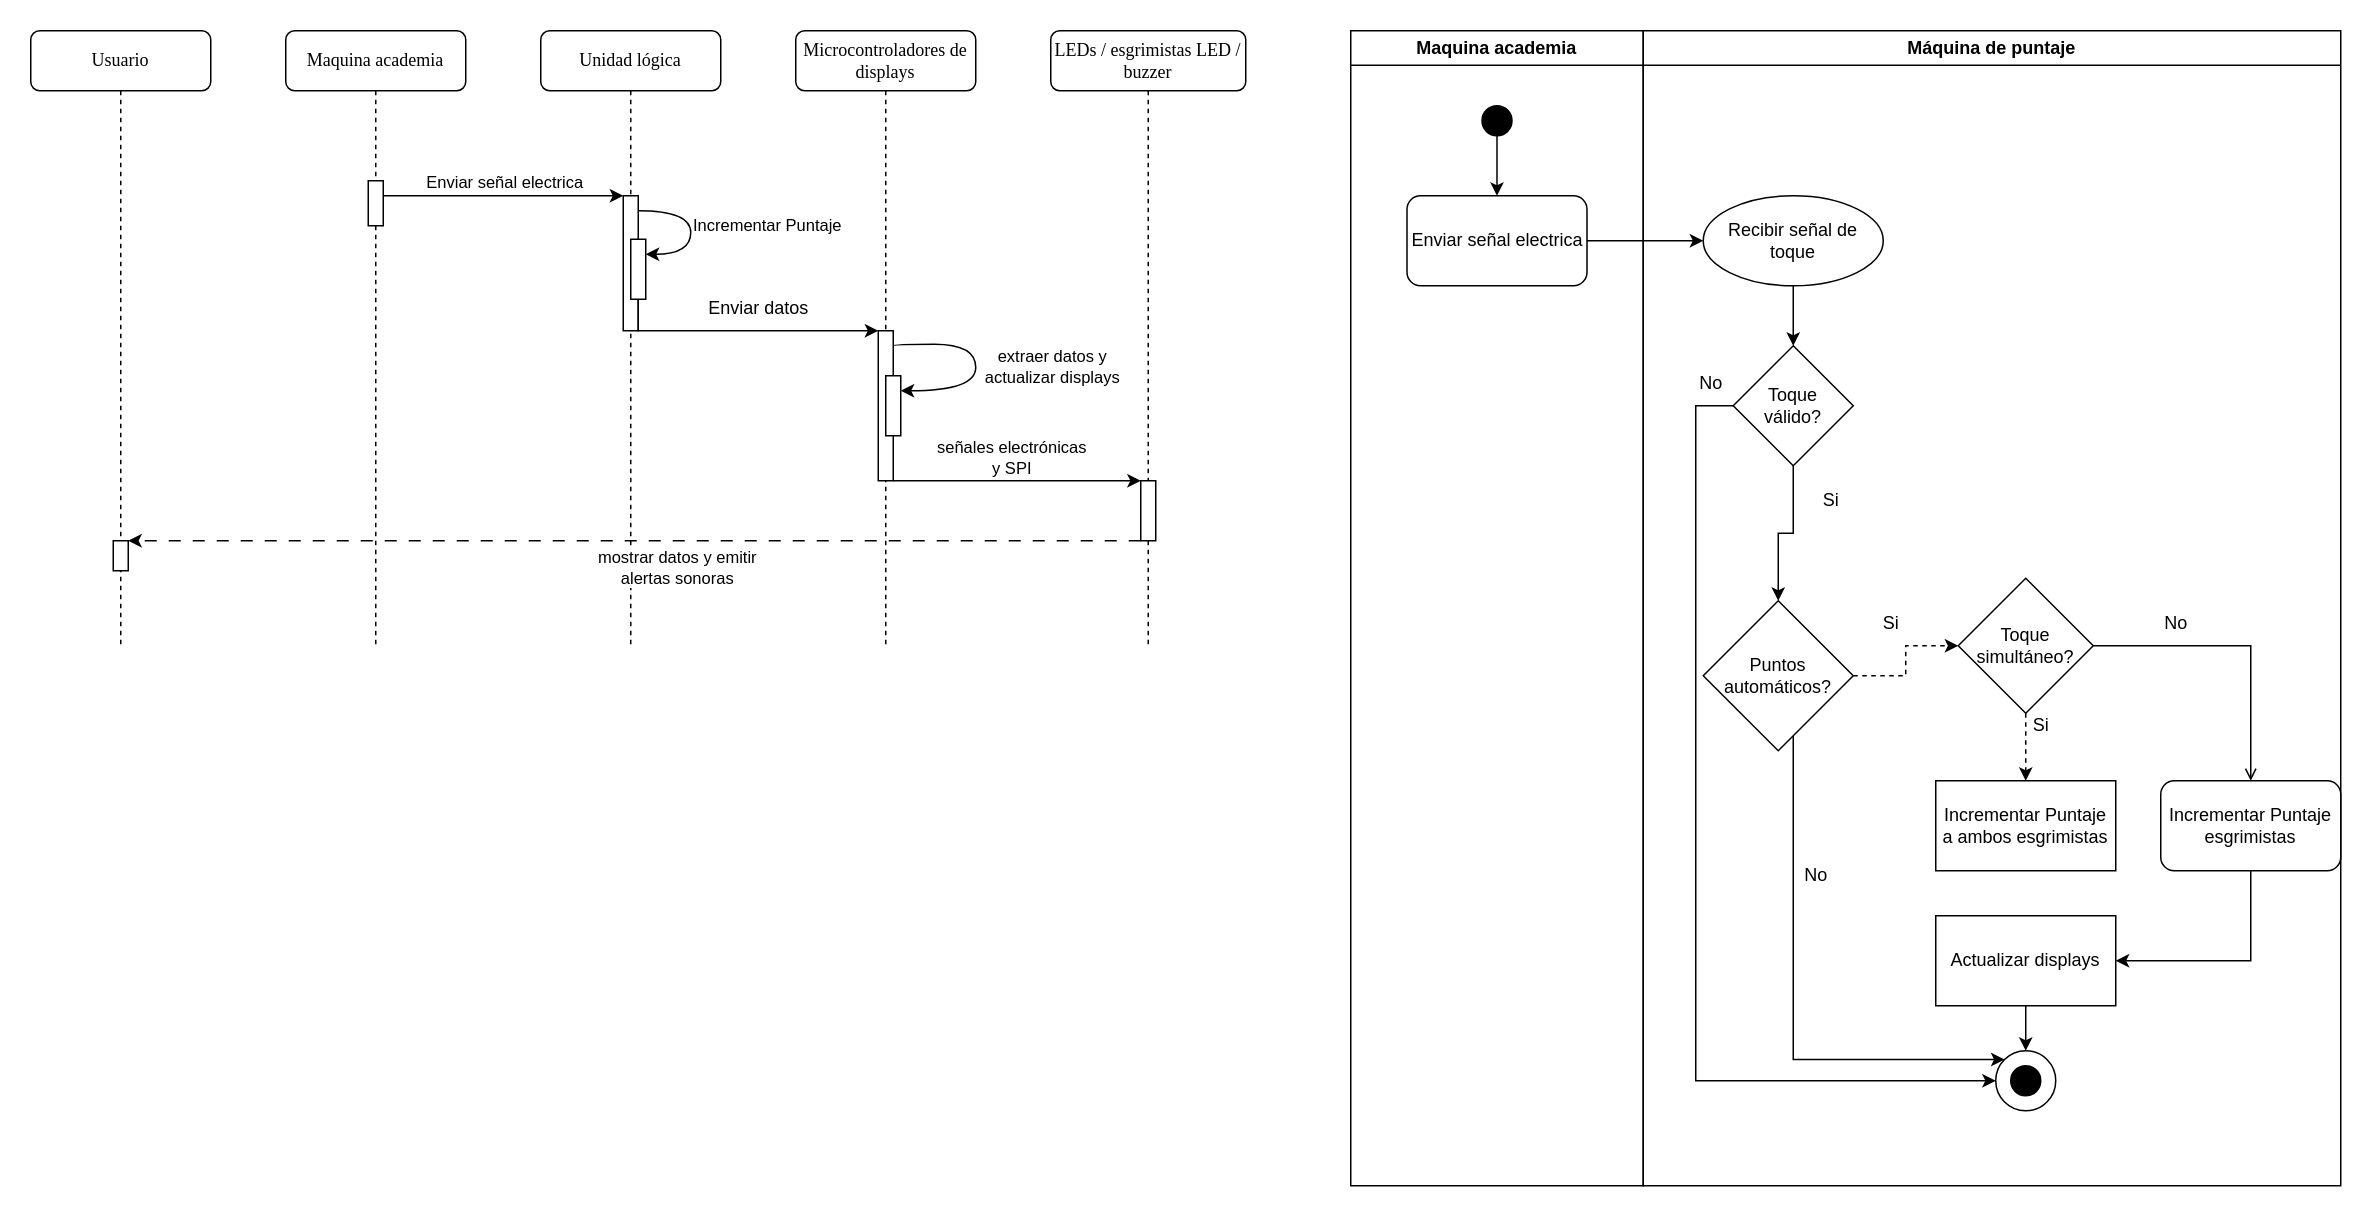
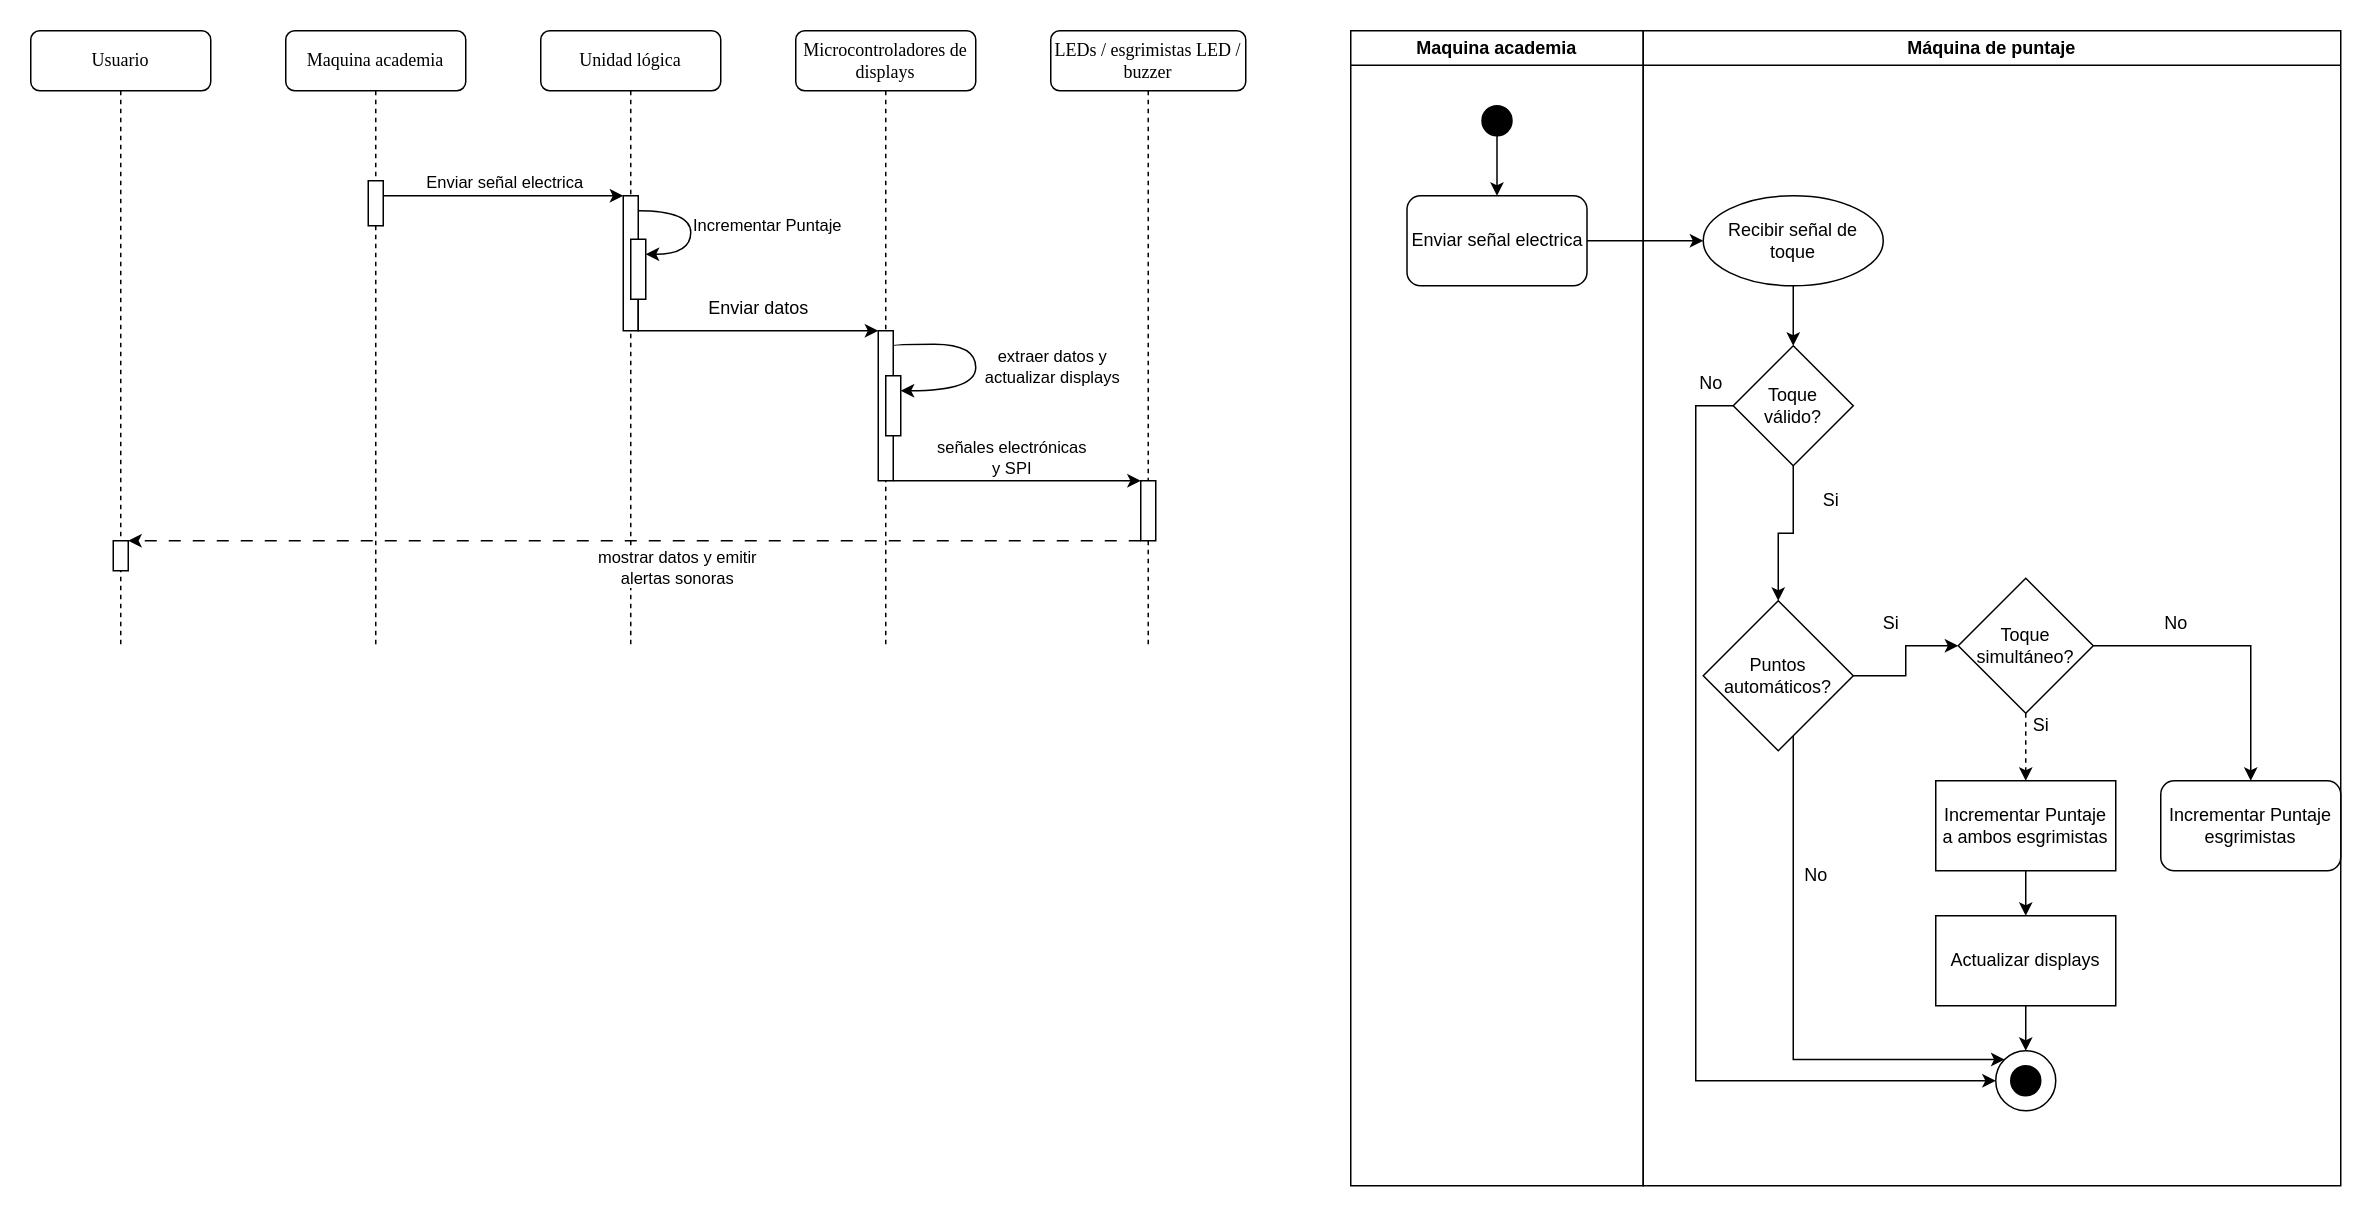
  <mxCell id="0" />
  <mxCell id="1" parent="0" />
  <mxCell id="2" value="Maquina academia" style="swimlane;whiteSpace=wrap;html=1;startSize=23;" parent="1" vertex="1"><mxGeometry x="900" y="20" width="195" height="770" as="geometry" /></mxCell>
  <mxCell id="3" value="" style="edgeStyle=orthogonalEdgeStyle;rounded=0;orthogonalLoop=1;jettySize=auto;html=1;" parent="2" source="4" target="5" edge="1"><mxGeometry relative="1" as="geometry" /></mxCell>
  <mxCell id="4" value="" style="ellipse;whiteSpace=wrap;html=1;aspect=fixed;fillColor=#000000;" parent="2" vertex="1"><mxGeometry x="87.5" y="50" width="20" height="20" as="geometry" /></mxCell>
  <mxCell id="5" value="Enviar señal electrica" style="rounded=1;whiteSpace=wrap;html=1;" parent="2" vertex="1"><mxGeometry x="37.5" y="110" width="120" height="60" as="geometry" /></mxCell>
  <mxCell id="6" value="Unidad lógica" style="shape=umlLifeline;perimeter=lifelinePerimeter;whiteSpace=wrap;html=1;container=1;collapsible=0;recursiveResize=0;outlineConnect=0;rounded=1;shadow=0;comic=0;labelBackgroundColor=none;strokeWidth=1;fontFamily=Verdana;fontSize=12;align=center;" parent="1" vertex="1"><mxGeometry x="360" y="20" width="120" height="410" as="geometry" /></mxCell>
  <mxCell id="7" value="" style="rounded=0;whiteSpace=wrap;html=1;" parent="6" vertex="1"><mxGeometry x="55" y="110" width="10" height="90" as="geometry" /></mxCell>
  <mxCell id="8" value="" style="rounded=0;whiteSpace=wrap;html=1;" parent="6" vertex="1"><mxGeometry x="60" y="139" width="10" height="40" as="geometry" /></mxCell>
  <mxCell id="9" value="" style="endArrow=classic;html=1;rounded=0;edgeStyle=orthogonalEdgeStyle;curved=1;" parent="6" edge="1"><mxGeometry width="50" height="50" relative="1" as="geometry"><mxPoint x="65" y="120" as="sourcePoint" /><mxPoint x="70" y="149" as="targetPoint" /><Array as="points"><mxPoint x="100" y="120" /><mxPoint x="100" y="149" /></Array></mxGeometry></mxCell>
  <mxCell id="10" value="Incrementar Puntaje" style="edgeLabel;html=1;align=center;verticalAlign=middle;resizable=0;points=[];" parent="9" vertex="1" connectable="0"><mxGeometry x="-0.134" y="-1" relative="1" as="geometry"><mxPoint x="51" y="3" as="offset" /></mxGeometry></mxCell>
  <mxCell id="11" value="" style="endArrow=classic;html=1;rounded=0;edgeStyle=orthogonalEdgeStyle;curved=1;entryX=1;entryY=0.25;entryDx=0;entryDy=0;" parent="6" target="56" edge="1"><mxGeometry width="50" height="50" relative="1" as="geometry"><mxPoint x="235" y="210" as="sourcePoint" /><mxPoint x="260" y="229" as="targetPoint" /><Array as="points"><mxPoint x="290" y="209" /><mxPoint x="290" y="240" /></Array></mxGeometry></mxCell>
  <mxCell id="12" value="extraer datos y &lt;br&gt;actualizar displays" style="edgeLabel;html=1;align=center;verticalAlign=middle;resizable=0;points=[];" parent="11" vertex="1" connectable="0"><mxGeometry x="-0.134" y="-1" relative="1" as="geometry"><mxPoint x="51" y="11" as="offset" /></mxGeometry></mxCell>
  <mxCell id="13" value="Microcontroladores de displays" style="shape=umlLifeline;perimeter=lifelinePerimeter;whiteSpace=wrap;html=1;container=1;collapsible=0;recursiveResize=0;outlineConnect=0;rounded=1;shadow=0;comic=0;labelBackgroundColor=none;strokeWidth=1;fontFamily=Verdana;fontSize=12;align=center;size=40;" parent="1" vertex="1"><mxGeometry x="530" y="20" width="120" height="410" as="geometry" /></mxCell>
  <mxCell id="14" value="LEDs / esgrimistas LED / buzzer" style="shape=umlLifeline;perimeter=lifelinePerimeter;whiteSpace=wrap;html=1;container=1;collapsible=0;recursiveResize=0;outlineConnect=0;rounded=1;shadow=0;comic=0;labelBackgroundColor=none;strokeWidth=1;fontFamily=Verdana;fontSize=12;align=center;" parent="1" vertex="1"><mxGeometry x="700" y="20" width="130" height="410" as="geometry" /></mxCell>
  <mxCell id="15" value="Maquina academia" style="shape=umlLifeline;perimeter=lifelinePerimeter;whiteSpace=wrap;html=1;container=1;collapsible=0;recursiveResize=0;outlineConnect=0;rounded=1;shadow=0;comic=0;labelBackgroundColor=none;strokeWidth=1;fontFamily=Verdana;fontSize=12;align=center;" parent="1" vertex="1"><mxGeometry x="190" y="20" width="120" height="410" as="geometry" /></mxCell>
  <mxCell id="16" value="" style="rounded=0;whiteSpace=wrap;html=1;" parent="15" vertex="1"><mxGeometry x="55" y="100" width="10" height="30" as="geometry" /></mxCell>
  <mxCell id="17" value="Máquina de puntaje" style="swimlane;whiteSpace=wrap;html=1;" parent="1" vertex="1"><mxGeometry x="1095" y="20" width="465" height="770" as="geometry" /></mxCell>
  <mxCell id="18" value="" style="edgeStyle=orthogonalEdgeStyle;rounded=0;orthogonalLoop=1;jettySize=auto;html=1;" parent="17" source="19" target="22" edge="1"><mxGeometry relative="1" as="geometry" /></mxCell>
  <mxCell id="19" value="Recibir señal de toque" style="ellipse;whiteSpace=wrap;html=1;" parent="17" vertex="1"><mxGeometry x="40" y="110" width="120" height="60" as="geometry" /></mxCell>
  <mxCell id="20" style="edgeStyle=orthogonalEdgeStyle;rounded=0;orthogonalLoop=1;jettySize=auto;html=1;entryX=0;entryY=0.5;entryDx=0;entryDy=0;" parent="17" source="22" target="37" edge="1"><mxGeometry relative="1" as="geometry"><Array as="points"><mxPoint x="35" y="250" /><mxPoint x="35" y="700" /></Array></mxGeometry></mxCell>
  <mxCell id="21" value="" style="edgeStyle=orthogonalEdgeStyle;rounded=0;orthogonalLoop=1;jettySize=auto;html=1;" parent="17" source="22" target="25" edge="1"><mxGeometry relative="1" as="geometry" /></mxCell>
  <mxCell id="22" value="Toque&lt;br&gt;válido?" style="rhombus;whiteSpace=wrap;html=1;" parent="17" vertex="1"><mxGeometry x="60" y="210" width="80" height="80" as="geometry" /></mxCell>
  <mxCell id="23" style="edgeStyle=orthogonalEdgeStyle;rounded=0;orthogonalLoop=1;jettySize=auto;html=1;entryX=0;entryY=0;entryDx=0;entryDy=0;" parent="17" source="25" target="37" edge="1"><mxGeometry relative="1" as="geometry"><Array as="points"><mxPoint x="100" y="686" /></Array></mxGeometry></mxCell>
- <mxCell id="24" value="" style="edgeStyle=orthogonalEdgeStyle;rounded=0;orthogonalLoop=1;jettySize=auto;html=1;dashed=1;" parent="17" source="25" target="29" edge="1"><mxGeometry relative="1" as="geometry" /></mxCell>
+ <mxCell id="24" value="" style="edgeStyle=orthogonalEdgeStyle;rounded=0;orthogonalLoop=1;jettySize=auto;html=1;" parent="17" source="25" target="29" edge="1"><mxGeometry relative="1" as="geometry" /></mxCell>
  <mxCell id="25" value="Puntos&lt;br&gt;automáticos?" style="rhombus;whiteSpace=wrap;html=1;" parent="17" vertex="1"><mxGeometry x="40" y="380" width="100" height="100" as="geometry" /></mxCell>
  <mxCell id="26" value="No" style="text;html=1;align=center;verticalAlign=middle;resizable=0;points=[];autosize=1;strokeColor=none;fillColor=none;" parent="17" vertex="1"><mxGeometry x="25" y="220" width="40" height="30" as="geometry" /></mxCell>
- <mxCell id="27" style="edgeStyle=orthogonalEdgeStyle;rounded=0;orthogonalLoop=1;jettySize=auto;html=1;endArrow=open;" parent="17" source="29" target="35" edge="1"><mxGeometry relative="1" as="geometry" /></mxCell>
+ <mxCell id="27" style="edgeStyle=orthogonalEdgeStyle;rounded=0;orthogonalLoop=1;jettySize=auto;html=1;" parent="17" source="29" target="35" edge="1"><mxGeometry relative="1" as="geometry" /></mxCell>
  <mxCell id="28" value="" style="edgeStyle=orthogonalEdgeStyle;rounded=0;orthogonalLoop=1;jettySize=auto;html=1;dashed=1;" parent="17" source="29" target="30" edge="1"><mxGeometry relative="1" as="geometry" /></mxCell>
  <mxCell id="29" value="Toque simultáneo?" style="rhombus;whiteSpace=wrap;html=1;" parent="17" vertex="1"><mxGeometry x="210" y="365" width="90" height="90" as="geometry" /></mxCell>
  <mxCell id="30" value="Incrementar Puntaje&lt;br&gt;a ambos esgrimistas" style="whiteSpace=wrap;html=1;rounded=0;" parent="17" vertex="1"><mxGeometry x="195" y="500" width="120" height="60" as="geometry" /></mxCell>
  <mxCell id="31" style="edgeStyle=orthogonalEdgeStyle;rounded=0;orthogonalLoop=1;jettySize=auto;html=1;entryX=0.5;entryY=0;entryDx=0;entryDy=0;" parent="17" source="32" target="37" edge="1"><mxGeometry relative="1" as="geometry" /></mxCell>
  <mxCell id="32" value="Actualizar displays" style="whiteSpace=wrap;html=1;rounded=0;" parent="17" vertex="1"><mxGeometry x="195" y="590" width="120" height="60" as="geometry" /></mxCell>
- <mxCell id="34" style="edgeStyle=orthogonalEdgeStyle;rounded=0;orthogonalLoop=1;jettySize=auto;html=1;" parent="17" source="35" target="32" edge="1"><mxGeometry relative="1" as="geometry"><Array as="points"><mxPoint x="405" y="620" /></Array></mxGeometry></mxCell>
+ <mxCell id="33" value="" style="edgeStyle=orthogonalEdgeStyle;rounded=0;orthogonalLoop=1;jettySize=auto;html=1;" parent="17" source="30" target="32" edge="1"><mxGeometry relative="1" as="geometry" /></mxCell>
  <mxCell id="35" value="Incrementar Puntaje&lt;br&gt;esgrimistas" style="rounded=1;whiteSpace=wrap;html=1;" parent="17" vertex="1"><mxGeometry x="345" y="500" width="120" height="60" as="geometry" /></mxCell>
  <mxCell id="36" value="" style="group" parent="17" vertex="1" connectable="0"><mxGeometry x="235" y="680" width="40" height="40" as="geometry" /></mxCell>
  <mxCell id="37" value="" style="ellipse;whiteSpace=wrap;html=1;aspect=fixed;" parent="36" vertex="1"><mxGeometry width="40" height="40" as="geometry" /></mxCell>
  <mxCell id="38" value="" style="ellipse;whiteSpace=wrap;html=1;aspect=fixed;fillColor=#000000;" parent="36" vertex="1"><mxGeometry x="10" y="10" width="20" height="20" as="geometry" /></mxCell>
  <mxCell id="39" value="Si" style="text;html=1;align=center;verticalAlign=middle;resizable=0;points=[];autosize=1;strokeColor=none;fillColor=none;" parent="17" vertex="1"><mxGeometry x="150" y="380" width="30" height="30" as="geometry" /></mxCell>
  <mxCell id="40" value="No" style="text;html=1;align=center;verticalAlign=middle;resizable=0;points=[];autosize=1;strokeColor=none;fillColor=none;" parent="17" vertex="1"><mxGeometry x="335" y="380" width="40" height="30" as="geometry" /></mxCell>
  <mxCell id="41" style="edgeStyle=orthogonalEdgeStyle;rounded=0;orthogonalLoop=1;jettySize=auto;html=1;" parent="1" source="16" edge="1"><mxGeometry relative="1" as="geometry"><mxPoint x="415" y="130.029" as="targetPoint" /><Array as="points"><mxPoint x="260" y="130" /><mxPoint x="260" y="130" /></Array></mxGeometry></mxCell>
  <mxCell id="42" value="Enviar señal electrica" style="edgeLabel;html=1;align=center;verticalAlign=middle;resizable=0;points=[];" parent="41" vertex="1" connectable="0"><mxGeometry x="0.01" y="-2" relative="1" as="geometry"><mxPoint y="-12" as="offset" /></mxGeometry></mxCell>
  <mxCell id="43" value="" style="edgeStyle=orthogonalEdgeStyle;rounded=0;orthogonalLoop=1;jettySize=auto;html=1;" parent="1" source="5" target="19" edge="1"><mxGeometry relative="1" as="geometry" /></mxCell>
  <mxCell id="44" value="Enviar datos" style="text;html=1;align=center;verticalAlign=middle;resizable=0;points=[];autosize=1;strokeColor=none;fillColor=none;" parent="1" vertex="1"><mxGeometry x="460" y="190" width="90" height="30" as="geometry" /></mxCell>
  <mxCell id="45" value="Si" style="text;html=1;align=center;verticalAlign=middle;resizable=0;points=[];autosize=1;strokeColor=none;fillColor=none;" parent="1" vertex="1"><mxGeometry x="1205" y="318" width="30" height="30" as="geometry" /></mxCell>
  <mxCell id="46" value="No" style="text;html=1;align=center;verticalAlign=middle;resizable=0;points=[];autosize=1;strokeColor=none;fillColor=none;" parent="1" vertex="1"><mxGeometry x="1190" y="568" width="40" height="30" as="geometry" /></mxCell>
  <mxCell id="47" value="Si" style="text;html=1;align=center;verticalAlign=middle;resizable=0;points=[];autosize=1;strokeColor=none;fillColor=none;" parent="1" vertex="1"><mxGeometry x="1345" y="468" width="30" height="30" as="geometry" /></mxCell>
  <mxCell id="48" value="Usuario" style="shape=umlLifeline;perimeter=lifelinePerimeter;whiteSpace=wrap;html=1;container=1;collapsible=0;recursiveResize=0;outlineConnect=0;rounded=1;shadow=0;comic=0;labelBackgroundColor=none;strokeWidth=1;fontFamily=Verdana;fontSize=12;align=center;" vertex="1" parent="1"><mxGeometry x="20" y="20" width="120" height="410" as="geometry" /></mxCell>
  <mxCell id="49" value="" style="rounded=0;whiteSpace=wrap;html=1;" vertex="1" parent="48"><mxGeometry x="55" y="340" width="10" height="20" as="geometry" /></mxCell>
  <mxCell id="50" style="edgeStyle=orthogonalEdgeStyle;rounded=0;orthogonalLoop=1;jettySize=auto;html=1;exitX=0;exitY=1;exitDx=0;exitDy=0;entryX=1;entryY=0;entryDx=0;entryDy=0;dashed=1;dashPattern=8 8;" parent="1" source="57" edge="1" target="49"><mxGeometry relative="1" as="geometry"><Array as="points"><mxPoint x="260" y="360" /><mxPoint x="260" y="360" /></Array><mxPoint x="255.28" y="360.02" as="targetPoint" /></mxGeometry></mxCell>
  <mxCell id="51" value="mostrar datos y emitir &lt;br&gt;alertas sonoras" style="edgeLabel;html=1;align=center;verticalAlign=middle;resizable=0;points=[];" parent="50" vertex="1" connectable="0"><mxGeometry x="-0.297" relative="1" as="geometry"><mxPoint x="-73" y="17" as="offset" /></mxGeometry></mxCell>
  <mxCell id="52" style="edgeStyle=orthogonalEdgeStyle;rounded=0;orthogonalLoop=1;jettySize=auto;html=1;" parent="1" source="8" target="55" edge="1"><mxGeometry relative="1" as="geometry"><Array as="points"><mxPoint x="425" y="220" /></Array></mxGeometry></mxCell>
  <mxCell id="53" style="edgeStyle=orthogonalEdgeStyle;rounded=0;orthogonalLoop=1;jettySize=auto;html=1;exitX=1;exitY=1;exitDx=0;exitDy=0;entryX=0;entryY=0;entryDx=0;entryDy=0;" parent="1" source="55" target="57" edge="1"><mxGeometry relative="1" as="geometry"><Array as="points"><mxPoint x="640" y="320" /><mxPoint x="640" y="320" /></Array></mxGeometry></mxCell>
  <mxCell id="54" value="señales electrónicas &lt;br&gt;y SPI" style="edgeLabel;html=1;align=center;verticalAlign=middle;resizable=0;points=[];" parent="53" vertex="1" connectable="0"><mxGeometry x="-0.185" y="-2" relative="1" as="geometry"><mxPoint x="11" y="-18" as="offset" /></mxGeometry></mxCell>
  <mxCell id="55" value="" style="rounded=0;whiteSpace=wrap;html=1;" parent="1" vertex="1"><mxGeometry x="585" y="220" width="10" height="100" as="geometry" /></mxCell>
  <mxCell id="56" value="" style="rounded=0;whiteSpace=wrap;html=1;" parent="1" vertex="1"><mxGeometry x="590" y="250" width="10" height="40" as="geometry" /></mxCell>
  <mxCell id="57" value="" style="rounded=0;whiteSpace=wrap;html=1;" parent="1" vertex="1"><mxGeometry x="760" y="320" width="10" height="40" as="geometry" /></mxCell>
